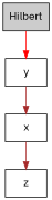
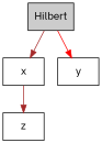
  digraph {
    fontname="IBM Plex Sans"
    node [fillcolor="#FFFFFF" fontname="IBM Plex Sans" shape=rectangle style=filled]
    edge [color=brown fontname="IBM Plex Sans"]
    n1 [fillcolor="#CCCCCC" label=Hilbert]
    x
    y
    z
-   y -> x
+   n1 -> x
    n1 -> y [color=red]
    x -> z
  }
